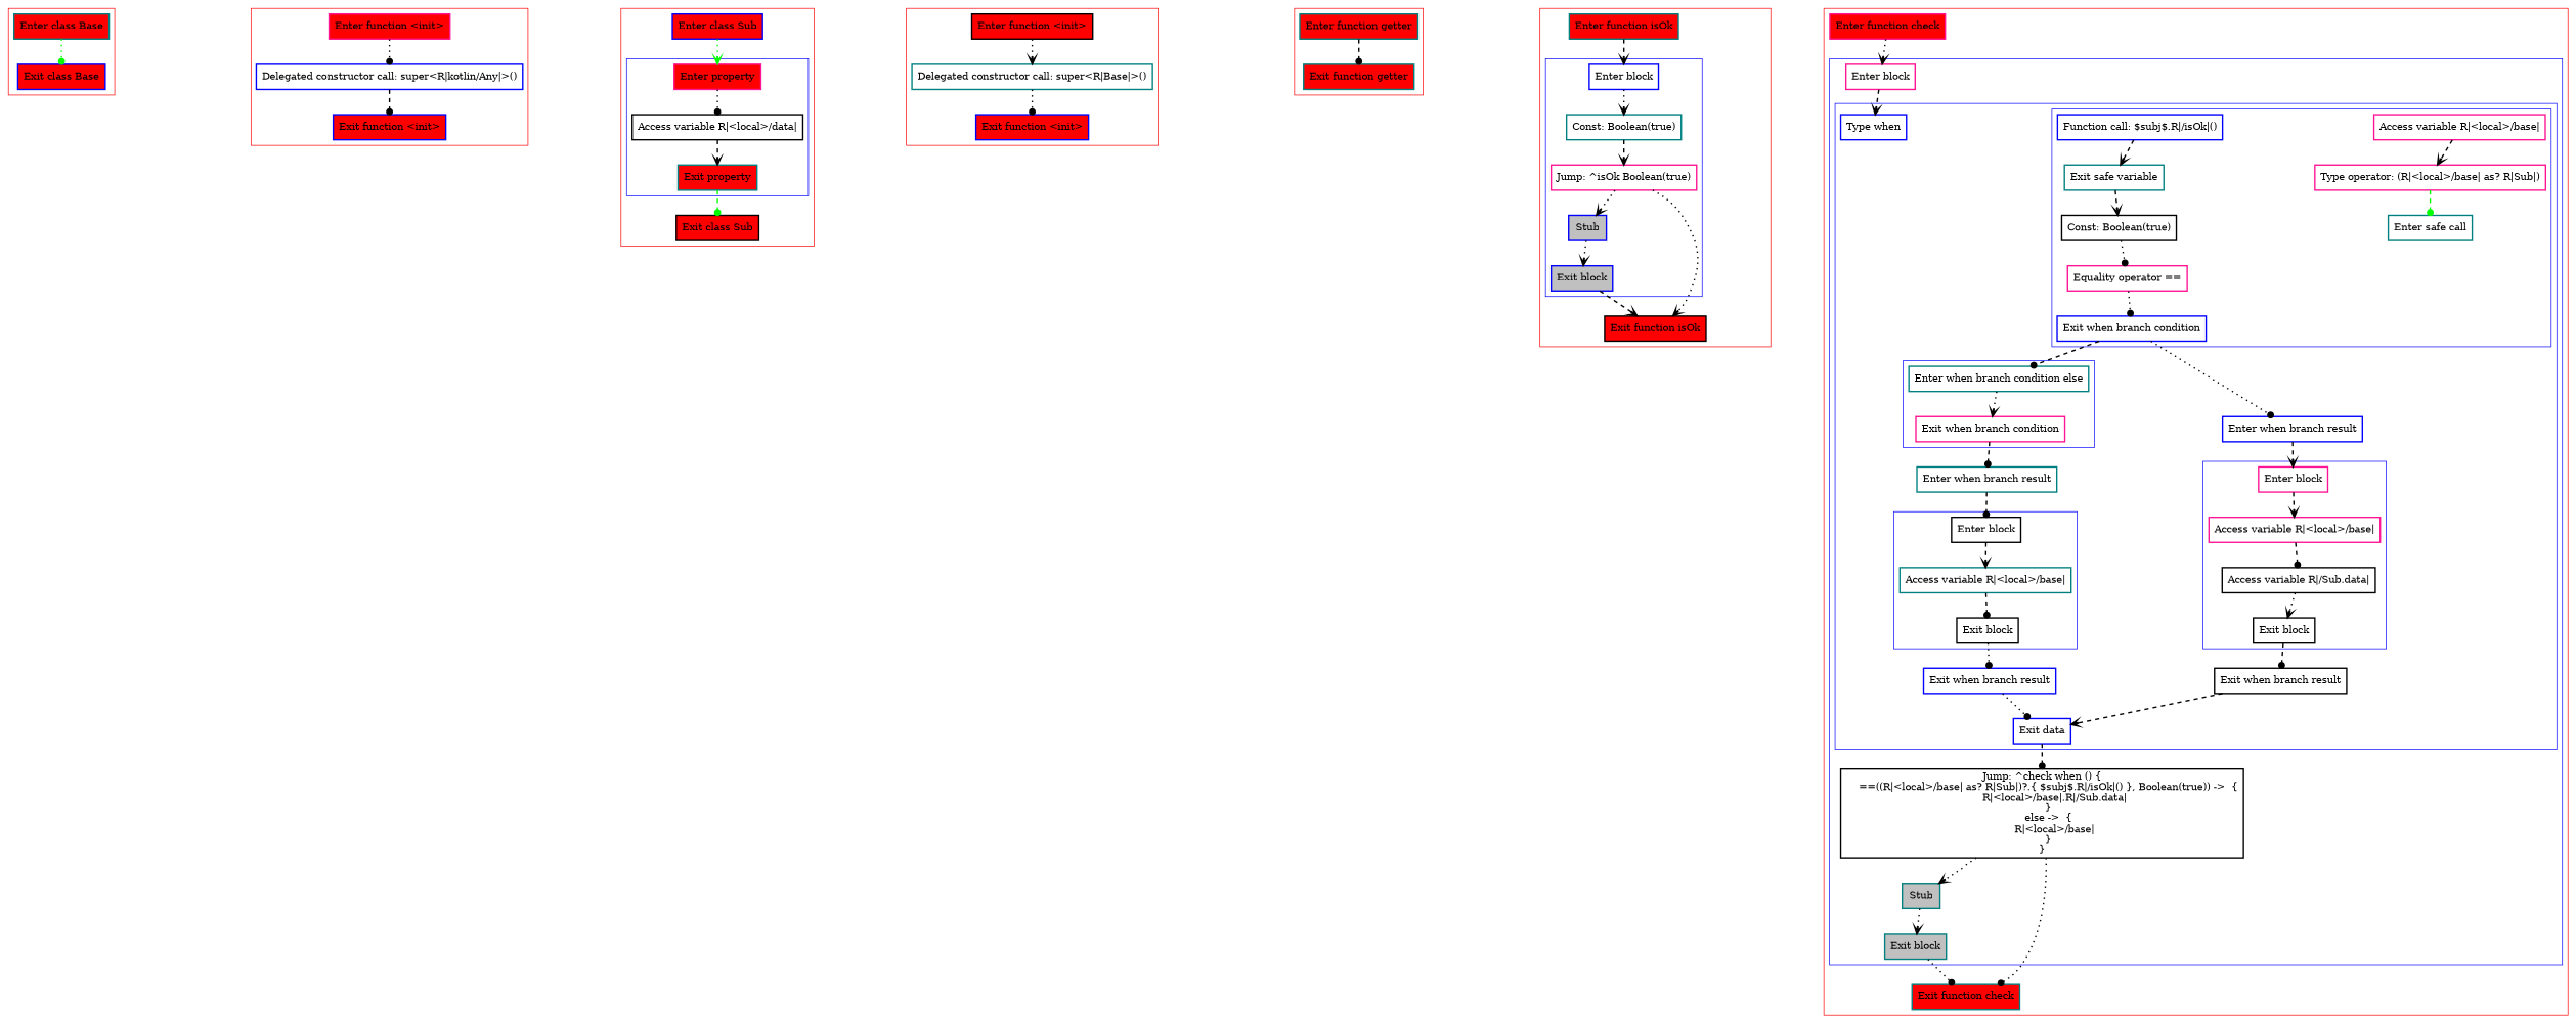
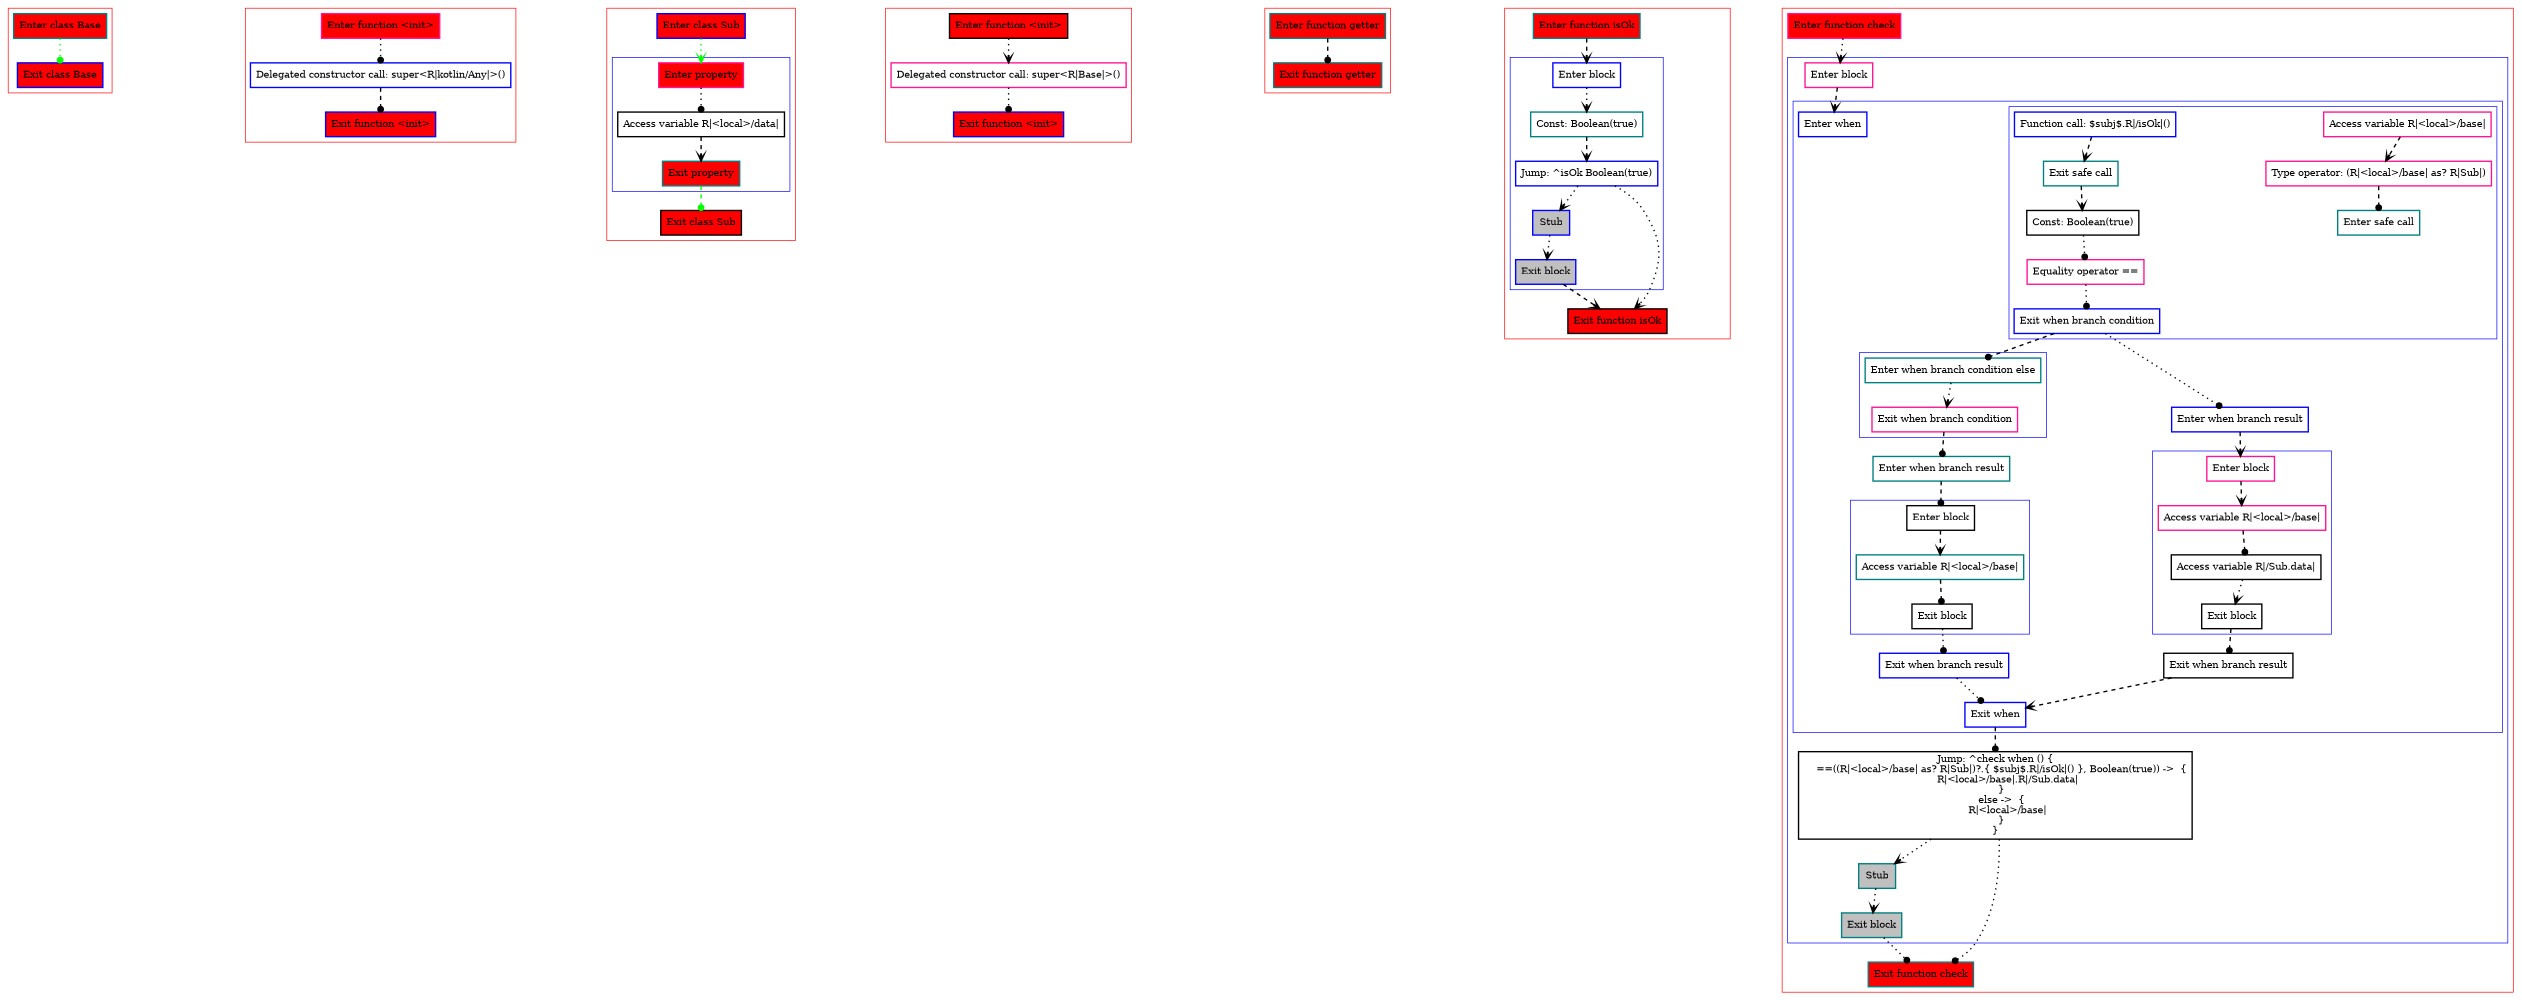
  digraph {
    nodesep=3
    node [color=teal penwidth=2 shape=box]
    edge [arrowhead=vee penwidth=2 style=dashed]
    n1 [fillcolor=red label="Enter class Base" style=filled]
    n2 [color=blue fillcolor=red label="Exit class Base" style=filled]
    n3 [color=deeppink fillcolor=red label="Enter function <init>" style=filled]
    n4 [color=blue label="Delegated constructor call: super<R|kotlin/Any|>()"]
    n5 [color=blue fillcolor=red label="Exit function <init>" style=filled]
    n6 [color=deeppink fillcolor=red label="Enter property" style=filled]
    n7 [color=black label="Access variable R|<local>/data|"]
    n8 [fillcolor=red label="Exit property" style=filled]
    n9 [color=blue fillcolor=red label="Enter class Sub" style=filled]
    n10 [color=black fillcolor=red label="Exit class Sub" style=filled]
    n11 [color=black fillcolor=red label="Enter function <init>" style=filled]
-   n12 [label="Delegated constructor call: super<R|Base|>()"]
+   n12 [color=deeppink label="Delegated constructor call: super<R|Base|>()"]
    n13 [color=blue fillcolor=red label="Exit function <init>" style=filled]
    n14 [fillcolor=red label="Enter function getter" style=filled]
    n15 [fillcolor=red label="Exit function getter" style=filled]
    n16 [color=blue label="Enter block"]
    n17 [label="Const: Boolean(true)"]
-   n18 [color=deeppink label="Jump: ^isOk Boolean(true)"]
+   n18 [color=blue label="Jump: ^isOk Boolean(true)"]
    n19 [color=blue fillcolor=gray label=Stub style=filled]
    n20 [color=blue fillcolor=gray label="Exit block" style=filled]
    n21 [fillcolor=red label="Enter function isOk" style=filled]
    n22 [color=black fillcolor=red label="Exit function isOk" style=filled]
    n23 [color=deeppink label="Access variable R|<local>/base|"]
    n24 [color=deeppink label="Type operator: (R|<local>/base| as? R|Sub|)"]
    n25 [label="Enter safe call"]
    n26 [color=blue label="Function call: $subj$.R|/isOk|()"]
-   n27 [label="Exit safe variable"]
+   n27 [label="Exit safe call"]
    n28 [color=black label="Const: Boolean(true)"]
    n29 [color=deeppink label="Equality operator =="]
    n30 [color=blue label="Exit when branch condition"]
    n31 [label="Enter when branch condition else"]
    n32 [color=deeppink label="Exit when branch condition"]
    n33 [color=black label="Enter block"]
    n34 [label="Access variable R|<local>/base|"]
    n35 [color=black label="Exit block"]
    n36 [color=deeppink label="Enter block"]
    n37 [color=deeppink label="Access variable R|<local>/base|"]
    n38 [color=black label="Access variable R|/Sub.data|"]
    n39 [color=black label="Exit block"]
-   n40 [color=blue label="Type when"]
+   n40 [color=blue label="Enter when"]
    n41 [label="Enter when branch result"]
    n42 [color=blue label="Exit when branch result"]
    n43 [color=blue label="Enter when branch result"]
    n44 [color=black label="Exit when branch result"]
-   n45 [color=blue label="Exit data"]
+   n45 [color=blue label="Exit when"]
    n46 [color=deeppink label="Enter block"]
    n47 [color=black label="Jump: ^check when () {\n    ==((R|<local>/base| as? R|Sub|)?.{ $subj$.R|/isOk|() }, Boolean(true)) ->  {\n        R|<local>/base|.R|/Sub.data|\n    }\n    else ->  {\n        R|<local>/base|\n    }\n}\n"]
    n48 [fillcolor=gray label=Stub style=filled]
    n49 [fillcolor=gray label="Exit block" style=filled]
    n50 [color=deeppink fillcolor=red label="Enter function check" style=filled]
    n51 [fillcolor=red label="Exit function check" style=filled]
    subgraph cluster_1 {
      color=red
      n1
      n2
    }
    subgraph cluster_2 {
      color=red
      n3
      n4
      n5
    }
    subgraph cluster_3 {
      color=red
      n9
      n10
      subgraph cluster_4 {
        color=blue
        n6
        n7
        n8
      }
    }
    subgraph cluster_5 {
      color=red
      n11
      n12
      n13
    }
    subgraph cluster_6 {
      color=red
      n14
      n15
    }
    subgraph cluster_7 {
      color=red
      n21
      n22
      subgraph cluster_8 {
        color=blue
        n16
        n17
        n18
        n19
        n20
      }
    }
    subgraph cluster_9 {
      color=red
      n50
      n51
      subgraph cluster_10 {
        color=blue
        n46
        n47
        n48
        n49
        subgraph cluster_11 {
          color=blue
          n40
          n41
          n42
          n43
          n44
          n45
          subgraph cluster_12 {
            color=blue
            n23
            n24
            n25
            n26
            n27
            n28
            n29
            n30
          }
          subgraph cluster_13 {
            color=blue
            n31
            n32
          }
          subgraph cluster_14 {
            color=blue
            n33
            n34
            n35
          }
          subgraph cluster_15 {
            color=blue
            n36
            n37
            n38
            n39
          }
        }
      }
    }
    n1 -> n2 [arrowhead=dot color=green style=dotted]
    n3 -> n4 [arrowhead=dot style=dotted]
    n4 -> n5 [arrowhead=dot]
    n6 -> n7 [arrowhead=dot style=dotted]
    n7 -> n8
    n8 -> n10 [arrowhead=dot color=green]
    n9 -> n6 [color=green style=dotted]
    n11 -> n12 [style=dotted]
    n12 -> n13 [arrowhead=dot style=dotted]
    n14 -> n15 [arrowhead=dot]
    n16 -> n17 [style=dotted]
    n17 -> n18
    n18 -> n19 [style=dotted]
    n18 -> n22 [style=dotted]
    n19 -> n20 [style=dotted]
    n20 -> n22
    n21 -> n16
    n23 -> n24
-   n24 -> n25 [arrowhead=dot color=green]
+   n24 -> n25 [arrowhead=dot]
    n26 -> n27
    n27 -> n28
    n28 -> n29 [arrowhead=dot style=dotted]
    n29 -> n30 [arrowhead=dot style=dotted]
    n30 -> n31 [arrowhead=dot]
    n30 -> n43 [arrowhead=dot style=dotted]
    n31 -> n32 [style=dotted]
    n32 -> n41 [arrowhead=dot]
    n33 -> n34
    n34 -> n35 [arrowhead=dot]
    n35 -> n42 [arrowhead=dot style=dotted]
    n36 -> n37
    n37 -> n38 [arrowhead=dot]
    n38 -> n39 [style=dotted]
    n39 -> n44 [arrowhead=dot]
    n41 -> n33 [arrowhead=dot]
    n42 -> n45 [arrowhead=dot style=dotted]
    n43 -> n36
    n44 -> n45
    n45 -> n47 [arrowhead=dot]
    n46 -> n40
    n47 -> n48 [style=dotted]
    n47 -> n51 [arrowhead=dot style=dotted]
    n48 -> n49 [style=dotted]
    n49 -> n51 [arrowhead=dot style=dotted]
    n50 -> n46 [style=dotted]
  }
